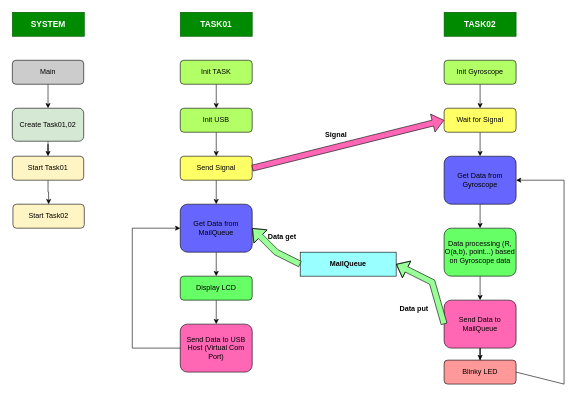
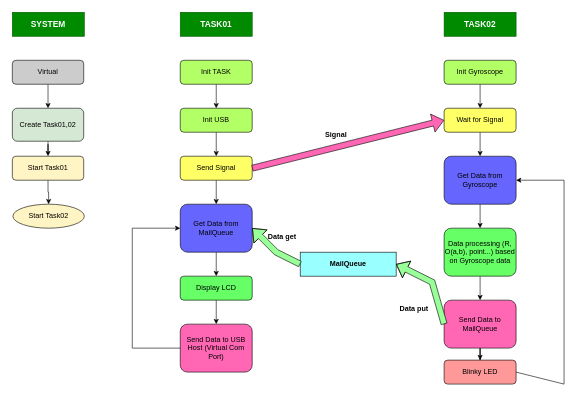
  <mxCell id="0" />
  <mxCell id="1" parent="0" />
  <mxCell id="2" value="" style="edgeStyle=orthogonalEdgeStyle;rounded=0;orthogonalLoop=1;jettySize=auto;html=1;" parent="1" source="3" target="5" edge="1"><mxGeometry relative="1" as="geometry" /></mxCell>
  <mxCell id="3" value="Init TASK" style="rounded=1;whiteSpace=wrap;html=1;fillColor=#B3FF66;" parent="1" vertex="1"><mxGeometry x="300" y="100" width="120" height="40" as="geometry" /></mxCell>
  <mxCell id="4" value="" style="edgeStyle=orthogonalEdgeStyle;rounded=0;orthogonalLoop=1;jettySize=auto;html=1;" parent="1" source="5" target="7" edge="1"><mxGeometry relative="1" as="geometry" /></mxCell>
  <mxCell id="5" value="Init USB" style="rounded=1;whiteSpace=wrap;html=1;fillColor=#B3FF66;" parent="1" vertex="1"><mxGeometry x="300" y="180" width="120" height="40" as="geometry" /></mxCell>
  <mxCell id="6" value="" style="edgeStyle=orthogonalEdgeStyle;rounded=0;orthogonalLoop=1;jettySize=auto;html=1;" parent="1" source="7" target="9" edge="1"><mxGeometry relative="1" as="geometry" /></mxCell>
  <mxCell id="7" value="Send Signal" style="rounded=1;whiteSpace=wrap;html=1;fillColor=#FFFF66;" parent="1" vertex="1"><mxGeometry x="300" y="260" width="120" height="40" as="geometry" /></mxCell>
  <mxCell id="8" value="" style="edgeStyle=orthogonalEdgeStyle;rounded=0;orthogonalLoop=1;jettySize=auto;html=1;" parent="1" source="9" target="11" edge="1"><mxGeometry relative="1" as="geometry" /></mxCell>
  <mxCell id="9" value="Get Data from MailQueue" style="rounded=1;whiteSpace=wrap;html=1;fillColor=#6666FF;" parent="1" vertex="1"><mxGeometry x="300" y="340" width="120" height="80" as="geometry" /></mxCell>
  <mxCell id="10" value="" style="edgeStyle=orthogonalEdgeStyle;rounded=0;orthogonalLoop=1;jettySize=auto;html=1;" parent="1" source="11" target="12" edge="1"><mxGeometry relative="1" as="geometry" /></mxCell>
  <mxCell id="11" value="Display LCD" style="rounded=1;whiteSpace=wrap;html=1;fillColor=#66FF66;" parent="1" vertex="1"><mxGeometry x="300" y="460" width="120" height="40" as="geometry" /></mxCell>
  <mxCell id="12" value="Send Data to USB Host (Virtual Com Port)" style="rounded=1;whiteSpace=wrap;html=1;fillColor=#FF66B3;" parent="1" vertex="1"><mxGeometry x="300" y="540" width="120" height="80" as="geometry" /></mxCell>
  <mxCell id="13" value="" style="endArrow=classic;html=1;rounded=0;exitX=0;exitY=0.5;exitDx=0;exitDy=0;entryX=0;entryY=0.5;entryDx=0;entryDy=0;" parent="1" source="12" target="9" edge="1"><mxGeometry width="50" height="50" relative="1" as="geometry"><mxPoint x="370" y="720" as="sourcePoint" /><mxPoint x="420" y="670" as="targetPoint" /><Array as="points"><mxPoint x="220" y="580" /><mxPoint x="220" y="380" /></Array></mxGeometry></mxCell>
  <mxCell id="14" value="" style="edgeStyle=orthogonalEdgeStyle;rounded=0;orthogonalLoop=1;jettySize=auto;html=1;entryX=0.5;entryY=0;entryDx=0;entryDy=0;" parent="1" source="15" target="17" edge="1"><mxGeometry relative="1" as="geometry"><mxPoint x="800" y="220" as="targetPoint" /></mxGeometry></mxCell>
  <mxCell id="15" value="Init Gyroscope" style="rounded=1;whiteSpace=wrap;html=1;fillColor=#B3FF66;" parent="1" vertex="1"><mxGeometry x="740" y="100" width="120" height="40" as="geometry" /></mxCell>
  <mxCell id="16" value="" style="edgeStyle=orthogonalEdgeStyle;rounded=0;orthogonalLoop=1;jettySize=auto;html=1;" parent="1" source="17" target="19" edge="1"><mxGeometry relative="1" as="geometry" /></mxCell>
  <mxCell id="17" value="Wait for Signal" style="rounded=1;whiteSpace=wrap;html=1;fillColor=#FFFF66;" parent="1" vertex="1"><mxGeometry x="740" y="180" width="120" height="40" as="geometry" /></mxCell>
  <mxCell id="18" value="" style="edgeStyle=orthogonalEdgeStyle;rounded=0;orthogonalLoop=1;jettySize=auto;html=1;" parent="1" source="19" target="21" edge="1"><mxGeometry relative="1" as="geometry" /></mxCell>
  <mxCell id="19" value="Get Data from Gyroscope" style="rounded=1;whiteSpace=wrap;html=1;fillColor=#6666FF;" parent="1" vertex="1"><mxGeometry x="740" y="260" width="120" height="80" as="geometry" /></mxCell>
  <mxCell id="20" value="" style="edgeStyle=orthogonalEdgeStyle;rounded=0;orthogonalLoop=1;jettySize=auto;html=1;" parent="1" source="21" target="24" edge="1"><mxGeometry relative="1" as="geometry" /></mxCell>
  <mxCell id="21" value="Data processing (R, O(a,b), point...) based on Gyroscope data" style="rounded=1;whiteSpace=wrap;html=1;fillColor=#66FF66;" parent="1" vertex="1"><mxGeometry x="740" y="380" width="120" height="80" as="geometry" /></mxCell>
  <mxCell id="22" value="Blinky LED" style="rounded=1;whiteSpace=wrap;html=1;fillColor=#FF9999;" parent="1" vertex="1"><mxGeometry x="740" y="600" width="120" height="40" as="geometry" /></mxCell>
  <mxCell id="23" value="" style="edgeStyle=orthogonalEdgeStyle;rounded=0;orthogonalLoop=1;jettySize=auto;html=1;" parent="1" source="24" target="22" edge="1"><mxGeometry relative="1" as="geometry" /></mxCell>
  <mxCell id="24" value="Send Data to MailQueue" style="rounded=1;whiteSpace=wrap;html=1;fillColor=#FF66B3;" parent="1" vertex="1"><mxGeometry x="740" y="500" width="120" height="80" as="geometry" /></mxCell>
  <mxCell id="25" value="" style="endArrow=classic;html=1;rounded=0;exitX=1;exitY=0.5;exitDx=0;exitDy=0;entryX=1;entryY=0.5;entryDx=0;entryDy=0;" parent="1" source="22" target="19" edge="1"><mxGeometry width="50" height="50" relative="1" as="geometry"><mxPoint x="850" y="440" as="sourcePoint" /><mxPoint x="900" y="390" as="targetPoint" /><Array as="points"><mxPoint x="940" y="640" /><mxPoint x="940" y="300" /></Array></mxGeometry></mxCell>
  <mxCell id="26" value="&lt;b&gt;MailQueue&lt;/b&gt;" style="rounded=0;whiteSpace=wrap;html=1;fillColor=#99FFFF;" parent="1" vertex="1"><mxGeometry x="500" y="420" width="160" height="40" as="geometry" /></mxCell>
  <mxCell id="27" value="" style="shape=flexArrow;endArrow=classic;html=1;rounded=0;entryX=1;entryY=0.5;entryDx=0;entryDy=0;exitX=0;exitY=0.5;exitDx=0;exitDy=0;fillColor=#99FF99;" parent="1" source="24" target="26" edge="1"><mxGeometry width="50" height="50" relative="1" as="geometry"><mxPoint x="730" y="470" as="sourcePoint" /><mxPoint x="780" y="420" as="targetPoint" /><Array as="points"><mxPoint x="720" y="470" /></Array></mxGeometry></mxCell>
  <mxCell id="28" value="" style="shape=flexArrow;endArrow=classic;html=1;rounded=0;entryX=1;entryY=0.5;entryDx=0;entryDy=0;fillColor=#99FF99;" parent="1" target="9" edge="1"><mxGeometry width="50" height="50" relative="1" as="geometry"><mxPoint x="500" y="440" as="sourcePoint" /><mxPoint x="550" y="390" as="targetPoint" /><Array as="points"><mxPoint x="460" y="420" /></Array></mxGeometry></mxCell>
  <mxCell id="29" value="" style="shape=flexArrow;endArrow=classic;html=1;rounded=0;entryX=0;entryY=0.5;entryDx=0;entryDy=0;fillColor=#FF66B3;" parent="1" target="17" edge="1"><mxGeometry width="50" height="50" relative="1" as="geometry"><mxPoint x="420" y="280" as="sourcePoint" /><mxPoint x="470" y="230" as="targetPoint" /></mxGeometry></mxCell>
  <mxCell id="30" value="&lt;b&gt;Signal&lt;/b&gt;" style="text;html=1;strokeColor=none;fillColor=none;align=center;verticalAlign=middle;whiteSpace=wrap;rounded=0;" parent="1" vertex="1"><mxGeometry x="530" y="210" width="60" height="30" as="geometry" /></mxCell>
  <mxCell id="31" value="&lt;b&gt;Data get&lt;/b&gt;" style="text;html=1;strokeColor=none;fillColor=none;align=center;verticalAlign=middle;whiteSpace=wrap;rounded=0;" parent="1" vertex="1"><mxGeometry x="440" y="380" width="60" height="30" as="geometry" /></mxCell>
  <mxCell id="32" value="&lt;b&gt;Data put&lt;/b&gt;" style="text;html=1;strokeColor=none;fillColor=none;align=center;verticalAlign=middle;whiteSpace=wrap;rounded=0;" parent="1" vertex="1"><mxGeometry x="660" y="500" width="60" height="30" as="geometry" /></mxCell>
  <mxCell id="33" value="" style="edgeStyle=orthogonalEdgeStyle;rounded=0;orthogonalLoop=1;jettySize=auto;html=1;" parent="1" source="34" target="36" edge="1"><mxGeometry relative="1" as="geometry" /></mxCell>
- <mxCell id="34" value="Main" style="rounded=1;whiteSpace=wrap;html=1;fillColor=#CCCCCC;" parent="1" vertex="1"><mxGeometry x="20" y="100" width="119" height="40" as="geometry" /></mxCell>
+ <mxCell id="34" value="Virtual" style="rounded=1;whiteSpace=wrap;html=1;fillColor=#CCCCCC;" parent="1" vertex="1"><mxGeometry x="20" y="100" width="119" height="40" as="geometry" /></mxCell>
  <mxCell id="35" value="" style="edgeStyle=orthogonalEdgeStyle;rounded=0;orthogonalLoop=1;jettySize=auto;html=1;" parent="1" source="36" target="38" edge="1"><mxGeometry relative="1" as="geometry" /></mxCell>
  <mxCell id="36" value="Create Task01,02" style="rounded=1;whiteSpace=wrap;html=1;fillColor=#D5E8D4;" parent="1" vertex="1"><mxGeometry x="20" y="180" width="119" height="55" as="geometry" /></mxCell>
  <mxCell id="37" value="" style="edgeStyle=orthogonalEdgeStyle;rounded=0;orthogonalLoop=1;jettySize=auto;html=1;" parent="1" source="38" target="39" edge="1"><mxGeometry relative="1" as="geometry" /></mxCell>
  <mxCell id="38" value="Start Task01" style="rounded=1;whiteSpace=wrap;html=1;fillColor=#FFF4C3;" parent="1" vertex="1"><mxGeometry x="20" y="260" width="119" height="40" as="geometry" /></mxCell>
- <mxCell id="39" value="Start Task02" style="rounded=1;whiteSpace=wrap;html=1;fillColor=#FFF4C3;" parent="1" vertex="1"><mxGeometry x="21" y="340" width="119" height="40" as="geometry" /></mxCell>
+ <mxCell id="39" value="Start Task02" style="ellipse;whiteSpace=wrap;html=1;fillColor=#FFF4C3;" parent="1" vertex="1"><mxGeometry x="21" y="340" width="119" height="40" as="geometry" /></mxCell>
  <mxCell id="40" value="&lt;b&gt;&lt;font style=&quot;font-size: 14px;&quot;&gt;SYSTEM&lt;/font&gt;&lt;/b&gt;" style="rounded=0;whiteSpace=wrap;html=1;fillColor=#008a00;fontColor=#ffffff;strokeColor=#005700;" vertex="1" parent="1"><mxGeometry x="20" width="120" height="40" as="geometry" y="20" /></mxCell>
  <mxCell id="41" value="&lt;b&gt;&lt;font style=&quot;font-size: 14px;&quot;&gt;TASK01&lt;/font&gt;&lt;/b&gt;" style="rounded=0;whiteSpace=wrap;html=1;fillColor=#008a00;fontColor=#ffffff;strokeColor=#005700;" vertex="1" parent="1"><mxGeometry x="300" width="120" height="40" as="geometry" y="20" /></mxCell>
  <mxCell id="42" value="&lt;b&gt;&lt;font style=&quot;font-size: 14px;&quot;&gt;TASK02&lt;/font&gt;&lt;/b&gt;" style="rounded=0;whiteSpace=wrap;html=1;fillColor=#008a00;fontColor=#ffffff;strokeColor=#005700;" vertex="1" parent="1"><mxGeometry x="740" width="120" height="40" as="geometry" y="20" /></mxCell>
